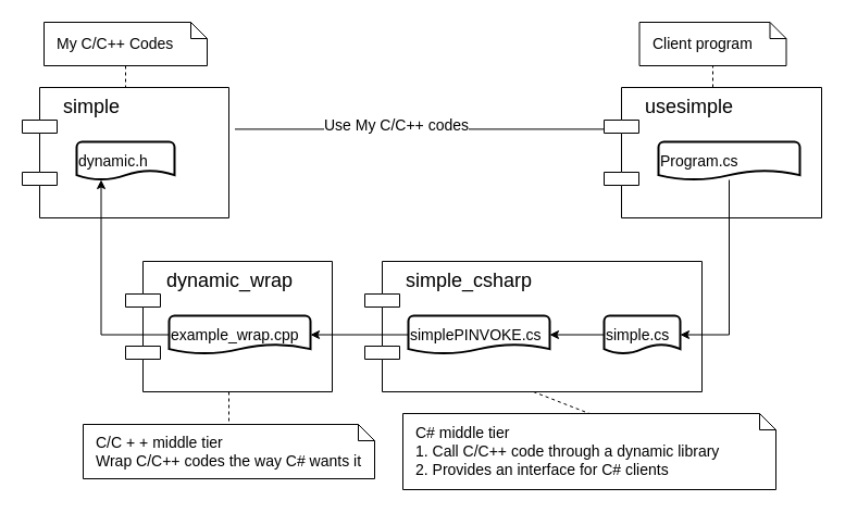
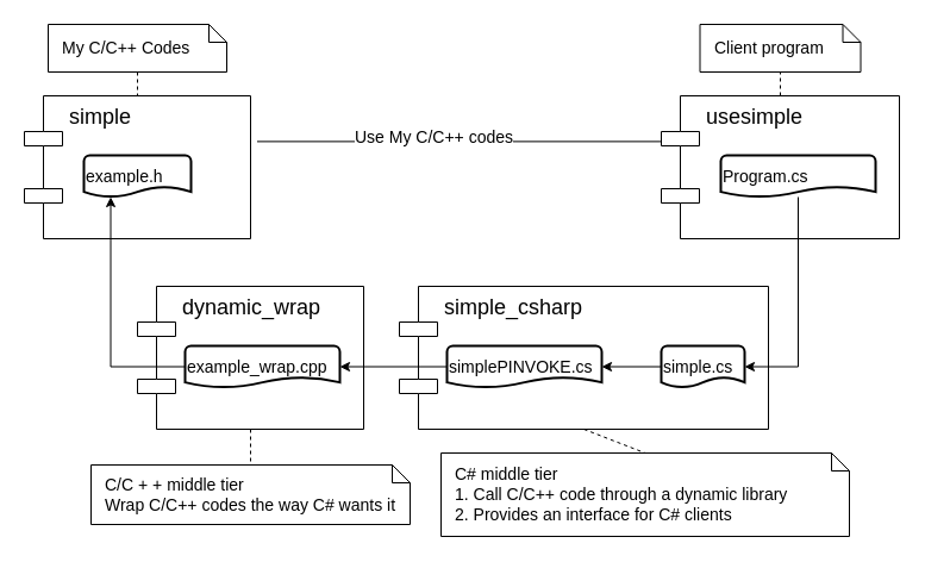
  <mxCell id="0" />
  <mxCell id="1" parent="0" />
  <mxCell id="2" value="simple" style="shape=component;align=left;spacingLeft=36;horizontal=1;verticalAlign=top;fontSize=18;" parent="1" vertex="1"><mxGeometry x="20" y="80" width="190" height="120" as="geometry" /></mxCell>
- <mxCell id="3" value="dynamic.h" style="strokeWidth=2;html=1;shape=mxgraph.flowchart.document2;whiteSpace=wrap;size=0.25;fontSize=14;align=left;" parent="1" vertex="1"><mxGeometry x="70" y="130" width="90" height="35" as="geometry" /></mxCell>
+ <mxCell id="3" value="example.h" style="strokeWidth=2;html=1;shape=mxgraph.flowchart.document2;whiteSpace=wrap;size=0.25;fontSize=14;align=left;" parent="1" vertex="1"><mxGeometry x="70" y="130" width="90" height="35" as="geometry" /></mxCell>
  <mxCell id="4" value="dynamic_wrap" style="shape=component;align=left;spacingLeft=36;horizontal=1;verticalAlign=top;fontSize=18;" parent="1" vertex="1"><mxGeometry x="115" y="240" width="190" height="120" as="geometry" /></mxCell>
  <mxCell id="5" style="edgeStyle=orthogonalEdgeStyle;rounded=0;orthogonalLoop=1;jettySize=auto;html=1;exitX=0;exitY=0.5;exitDx=0;exitDy=0;entryX=0.25;entryY=1;entryDx=0;entryDy=0;fontSize=14;" parent="1" source="6" target="3" edge="1"><mxGeometry relative="1" as="geometry" /></mxCell>
  <mxCell id="6" value="example_wrap.cpp" style="strokeWidth=2;html=1;shape=mxgraph.flowchart.document2;whiteSpace=wrap;size=0.25;fontSize=14;align=left;" parent="1" vertex="1"><mxGeometry x="155" y="290" width="130" height="35" as="geometry" /></mxCell>
  <mxCell id="7" value="simple_csharp" style="shape=component;align=left;spacingLeft=36;horizontal=1;verticalAlign=top;fontSize=18;" parent="1" vertex="1"><mxGeometry x="335" y="240" width="310" height="120" as="geometry" /></mxCell>
  <mxCell id="8" style="edgeStyle=orthogonalEdgeStyle;rounded=0;orthogonalLoop=1;jettySize=auto;html=1;exitX=0;exitY=0.5;exitDx=0;exitDy=0;entryX=1;entryY=0.5;entryDx=0;entryDy=0;fontSize=14;" parent="1" source="9" target="6" edge="1"><mxGeometry relative="1" as="geometry" /></mxCell>
  <mxCell id="9" value="simplePINVOKE.cs" style="strokeWidth=2;html=1;shape=mxgraph.flowchart.document2;whiteSpace=wrap;size=0.25;fontSize=14;align=left;" parent="1" vertex="1"><mxGeometry x="375" y="290" width="130" height="35" as="geometry" /></mxCell>
  <mxCell id="10" style="edgeStyle=orthogonalEdgeStyle;rounded=0;orthogonalLoop=1;jettySize=auto;html=1;exitX=0;exitY=0.5;exitDx=0;exitDy=0;entryX=1;entryY=0.5;entryDx=0;entryDy=0;fontSize=14;" parent="1" source="11" target="9" edge="1"><mxGeometry relative="1" as="geometry" /></mxCell>
  <mxCell id="11" value="simple.cs" style="strokeWidth=2;html=1;shape=mxgraph.flowchart.document2;whiteSpace=wrap;size=0.25;fontSize=14;align=left;" parent="1" vertex="1"><mxGeometry x="555" y="290" width="70" height="35" as="geometry" /></mxCell>
  <mxCell id="12" style="edgeStyle=orthogonalEdgeStyle;rounded=0;orthogonalLoop=1;jettySize=auto;html=1;entryX=1.029;entryY=0.32;entryDx=0;entryDy=0;fontSize=14;exitX=0;exitY=0.3;exitDx=0;exitDy=0;entryPerimeter=0;endArrow=none;" parent="1" source="14" target="2" edge="1"><mxGeometry relative="1" as="geometry"><Array as="points"><mxPoint x="555" y="118" /></Array></mxGeometry></mxCell>
  <mxCell id="13" value="Use My C/C++ codes" style="text;html=1;resizable=0;points=[];align=center;verticalAlign=middle;labelBackgroundColor=#ffffff;fontSize=14;" parent="12" vertex="1" connectable="0"><mxGeometry x="0.133" y="-4" relative="1" as="geometry"><mxPoint as="offset" /></mxGeometry></mxCell>
  <mxCell id="14" value="usesimple" style="shape=component;align=left;spacingLeft=36;horizontal=1;verticalAlign=top;fontSize=18;" parent="1" vertex="1"><mxGeometry x="555" y="80" width="200" height="120" as="geometry" /></mxCell>
  <mxCell id="15" style="edgeStyle=orthogonalEdgeStyle;rounded=0;orthogonalLoop=1;jettySize=auto;html=1;exitX=0.5;exitY=1;exitDx=0;exitDy=0;entryX=1;entryY=0.5;entryDx=0;entryDy=0;fontSize=14;" parent="1" source="16" target="11" edge="1"><mxGeometry relative="1" as="geometry" /></mxCell>
  <mxCell id="16" value="Program.cs" style="strokeWidth=2;html=1;shape=mxgraph.flowchart.document2;whiteSpace=wrap;size=0.25;fontSize=14;align=left;" parent="1" vertex="1"><mxGeometry x="605" y="130" width="130" height="35" as="geometry" /></mxCell>
  <mxCell id="17" value="My C/C++ Codes" style="shape=note;size=15;align=left;spacingLeft=10;html=1;whiteSpace=wrap;fontSize=14;" parent="1" vertex="1"><mxGeometry x="40" y="20" width="150" height="40" as="geometry" /></mxCell>
  <mxCell id="18" value="" style="edgeStyle=none;endArrow=none;exitX=0.5;exitY=1;dashed=1;html=1;fontSize=14;entryX=0.5;entryY=0;entryDx=0;entryDy=0;exitDx=0;exitDy=0;exitPerimeter=0;" parent="1" source="17" target="2" edge="1"><mxGeometry x="1" relative="1" as="geometry"><mxPoint x="20" y="300" as="targetPoint" /></mxGeometry></mxCell>
  <mxCell id="19" value="Client program" style="shape=note;size=15;align=left;spacingLeft=10;html=1;whiteSpace=wrap;fontSize=14;" parent="1" vertex="1"><mxGeometry x="587.5" y="20" width="135" height="40" as="geometry" /></mxCell>
  <mxCell id="20" value="" style="endArrow=none;dashed=1;html=1;fontSize=14;entryX=0.5;entryY=1;entryDx=0;entryDy=0;entryPerimeter=0;exitX=0.5;exitY=0;exitDx=0;exitDy=0;" parent="1" source="14" target="19" edge="1"><mxGeometry width="50" height="50" relative="1" as="geometry"><mxPoint x="20" y="430" as="sourcePoint" /><mxPoint x="70" y="380" as="targetPoint" /></mxGeometry></mxCell>
  <mxCell id="21" value="C/C + + middle tier&lt;br&gt;Wrap C/C++ codes the way C# wants it" style="shape=note;size=15;align=left;spacingLeft=10;html=1;whiteSpace=wrap;fontSize=14;" parent="1" vertex="1"><mxGeometry x="76" y="390" width="268" height="50" as="geometry" /></mxCell>
  <mxCell id="22" value="" style="edgeStyle=none;endArrow=none;exitX=0.5;exitY=1;dashed=1;html=1;fontSize=14;entryX=0.5;entryY=0;entryDx=0;entryDy=0;exitDx=0;exitDy=0;entryPerimeter=0;" parent="1" source="4" target="21" edge="1"><mxGeometry x="1" relative="1" as="geometry"><mxPoint x="145" y="110" as="targetPoint" /><mxPoint x="145" y="90" as="sourcePoint" /></mxGeometry></mxCell>
  <mxCell id="23" value="C# middle tier&lt;br&gt;1.&amp;nbsp;Call C/C++ code through a dynamic library&lt;br&gt;2.&amp;nbsp;Provides an interface for C# clients" style="shape=note;size=15;align=left;spacingLeft=10;html=1;whiteSpace=wrap;fontSize=14;" parent="1" vertex="1"><mxGeometry x="370" y="380" width="343" height="70" as="geometry" /></mxCell>
  <mxCell id="24" value="" style="edgeStyle=none;endArrow=none;exitX=0.5;exitY=1;dashed=1;html=1;fontSize=14;entryX=0.5;entryY=0;entryDx=0;entryDy=0;exitDx=0;exitDy=0;entryPerimeter=0;" parent="1" source="7" target="23" edge="1"><mxGeometry x="1" relative="1" as="geometry"><mxPoint x="220" y="390" as="targetPoint" /><mxPoint x="220" y="370" as="sourcePoint" /></mxGeometry></mxCell>
